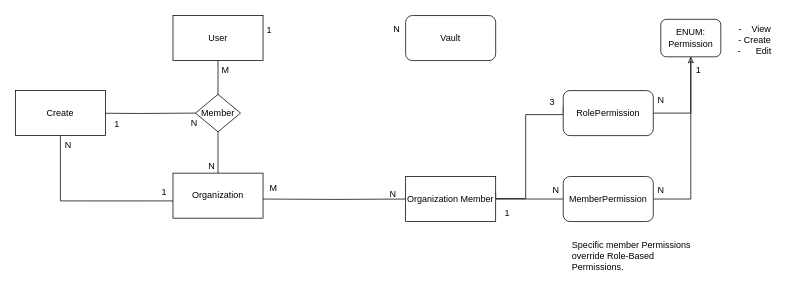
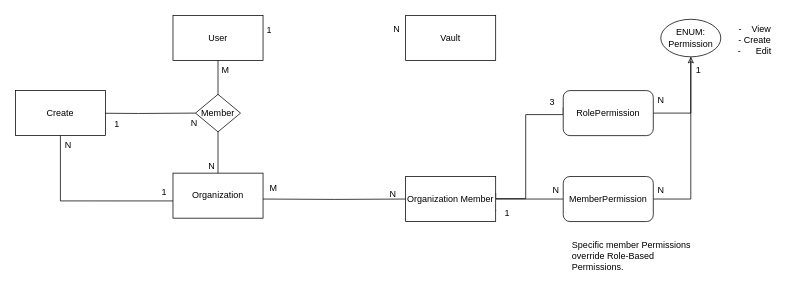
  <mxCell id="0" />
  <mxCell id="1" parent="0" />
  <mxCell id="2" value="User" style="rounded=0;whiteSpace=wrap;html=1;" parent="1" vertex="1"><mxGeometry x="230" y="20" width="120" height="60" as="geometry" /></mxCell>
  <mxCell id="3" value="Organization&lt;span style=&quot;color: rgba(0, 0, 0, 0); font-family: monospace; font-size: 0px; text-align: start; text-wrap: nowrap;&quot;&gt;%3CmxGraphModel%3E%3Croot%3E%3CmxCell%20id%3D%220%22%2F%3E%3CmxCell%20id%3D%221%22%20parent%3D%220%22%2F%3E%3CmxCell%20id%3D%222%22%20value%3D%22User%22%20style%3D%22rounded%3D0%3BwhiteSpace%3Dwrap%3Bhtml%3D1%3B%22%20vertex%3D%221%22%20parent%3D%221%22%3E%3CmxGeometry%20x%3D%22360%22%20y%3D%22160%22%20width%3D%22120%22%20height%3D%2260%22%20as%3D%22geometry%22%2F%3E%3C%2FmxCell%3E%3C%2Froot%3E%3C%2FmxGraphModel%3E&lt;/span&gt;" style="rounded=0;whiteSpace=wrap;html=1;" parent="1" vertex="1"><mxGeometry x="230" y="230" width="120" height="60" as="geometry" /></mxCell>
- <mxCell id="4" value="Vault" style="whiteSpace=wrap;html=1;rounded=1;" parent="1" vertex="1"><mxGeometry x="540" y="20" width="120" height="60" as="geometry" /></mxCell>
+ <mxCell id="4" value="Vault" style="rounded=0;whiteSpace=wrap;html=1;" parent="1" vertex="1"><mxGeometry x="540" y="20" width="120" height="60" as="geometry" /></mxCell>
  <mxCell id="5" value="" style="endArrow=none;html=1;rounded=0;exitX=0.5;exitY=1;exitDx=0;exitDy=0;entryX=0.5;entryY=0;entryDx=0;entryDy=0;" parent="1" edge="1"><mxGeometry relative="1" as="geometry"><mxPoint x="290" y="80" as="sourcePoint" /><mxPoint x="290" y="230" as="targetPoint" /></mxGeometry></mxCell>
  <mxCell id="6" value="M" style="resizable=0;html=1;whiteSpace=wrap;align=left;verticalAlign=bottom;" parent="5" connectable="0" vertex="1"><mxGeometry x="-1" relative="1" as="geometry"><mxPoint x="3" y="21" as="offset" /></mxGeometry></mxCell>
  <mxCell id="7" value="N" style="resizable=0;html=1;whiteSpace=wrap;align=right;verticalAlign=bottom;" parent="5" connectable="0" vertex="1"><mxGeometry x="1" relative="1" as="geometry"><mxPoint x="-3" y="-1" as="offset" /></mxGeometry></mxCell>
  <mxCell id="8" value="Member" style="rhombus;whiteSpace=wrap;html=1;" parent="1" vertex="1"><mxGeometry x="260" y="125" width="60" height="50" as="geometry" /></mxCell>
  <mxCell id="9" value="N" style="resizable=0;html=1;whiteSpace=wrap;align=left;verticalAlign=bottom;" parent="1" connectable="0" vertex="1"><mxGeometry x="303" y="111" as="geometry"><mxPoint x="219" y="-65" as="offset" /></mxGeometry></mxCell>
  <mxCell id="10" value="1" style="resizable=0;html=1;whiteSpace=wrap;align=left;verticalAlign=bottom;" parent="1" connectable="0" vertex="1"><mxGeometry x="313" y="121" as="geometry"><mxPoint x="40" y="-73" as="offset" /></mxGeometry></mxCell>
  <mxCell id="11" style="edgeStyle=orthogonalEdgeStyle;rounded=0;orthogonalLoop=1;jettySize=auto;html=1;entryX=0;entryY=0.5;entryDx=0;entryDy=0;endArrow=none;endFill=0;" parent="1" target="15" edge="1"><mxGeometry relative="1" as="geometry"><mxPoint x="350" y="264.5" as="sourcePoint" /></mxGeometry></mxCell>
  <mxCell id="12" style="edgeStyle=orthogonalEdgeStyle;rounded=0;orthogonalLoop=1;jettySize=auto;html=1;entryX=0;entryY=0.5;entryDx=0;entryDy=0;endArrow=none;endFill=0;" parent="1" source="15" target="19" edge="1"><mxGeometry relative="1" as="geometry" /></mxCell>
  <mxCell id="13" value="1" style="edgeLabel;html=1;align=center;verticalAlign=middle;resizable=0;points=[];" parent="12" vertex="1" connectable="0"><mxGeometry x="-0.733" y="3" relative="1" as="geometry"><mxPoint x="-15" y="15" as="offset" /></mxGeometry></mxCell>
  <mxCell id="14" style="edgeStyle=orthogonalEdgeStyle;rounded=0;orthogonalLoop=1;jettySize=auto;html=1;entryX=0;entryY=0.25;entryDx=0;entryDy=0;endArrow=none;endFill=0;exitX=1;exitY=0.25;exitDx=0;exitDy=0;" parent="1" edge="1"><mxGeometry relative="1" as="geometry"><mxPoint x="660" y="256.5" as="sourcePoint" /><mxPoint x="750" y="142" as="targetPoint" /><Array as="points"><mxPoint x="660" y="264" /><mxPoint x="700" y="264" /><mxPoint x="700" y="152" /><mxPoint x="750" y="152" /></Array></mxGeometry></mxCell>
  <mxCell id="15" value="Organization Member" style="rounded=0;whiteSpace=wrap;html=1;" parent="1" vertex="1"><mxGeometry x="540" y="234.5" width="120" height="60" as="geometry" /></mxCell>
  <mxCell id="16" value="N" style="resizable=0;html=1;whiteSpace=wrap;align=left;verticalAlign=bottom;" parent="1" connectable="0" vertex="1"><mxGeometry x="110" y="230" as="geometry"><mxPoint x="407" y="36" as="offset" /></mxGeometry></mxCell>
  <mxCell id="17" value="M" style="resizable=0;html=1;whiteSpace=wrap;align=left;verticalAlign=bottom;" parent="1" connectable="0" vertex="1"><mxGeometry x="284" y="121" as="geometry"><mxPoint x="73" y="137" as="offset" /></mxGeometry></mxCell>
  <mxCell id="18" style="edgeStyle=orthogonalEdgeStyle;rounded=0;orthogonalLoop=1;jettySize=auto;html=1;entryX=0.5;entryY=1;entryDx=0;entryDy=0;endArrow=classic;endFill=0;" parent="1" source="19" target="34" edge="1"><mxGeometry relative="1" as="geometry" /></mxCell>
  <mxCell id="19" value="MemberPermission" style="rounded=1;whiteSpace=wrap;html=1;" parent="1" vertex="1"><mxGeometry x="750" y="234.5" width="120" height="60" as="geometry" /></mxCell>
  <mxCell id="20" style="edgeStyle=orthogonalEdgeStyle;rounded=0;orthogonalLoop=1;jettySize=auto;html=1;endArrow=none;endFill=0;" parent="1" target="8" edge="1"><mxGeometry relative="1" as="geometry"><mxPoint x="107" y="150" as="sourcePoint" /></mxGeometry></mxCell>
  <mxCell id="21" value="Create" style="rounded=0;whiteSpace=wrap;html=1;" parent="1" vertex="1"><mxGeometry x="20" y="120" width="120" height="60" as="geometry" /></mxCell>
  <mxCell id="22" style="edgeStyle=orthogonalEdgeStyle;rounded=0;orthogonalLoop=1;jettySize=auto;html=1;entryX=0;entryY=0.617;entryDx=0;entryDy=0;entryPerimeter=0;exitX=0.5;exitY=1;exitDx=0;exitDy=0;endArrow=none;endFill=0;" parent="1" source="21" target="3" edge="1"><mxGeometry relative="1" as="geometry" /></mxCell>
  <mxCell id="23" value="N" style="text;html=1;align=center;verticalAlign=middle;resizable=0;points=[];autosize=1;strokeColor=none;fillColor=none;" parent="1" vertex="1"><mxGeometry x="75" y="178" width="30" height="30" as="geometry" /></mxCell>
  <mxCell id="24" value="1" style="text;html=1;align=center;verticalAlign=middle;resizable=0;points=[];autosize=1;strokeColor=none;fillColor=none;" parent="1" vertex="1"><mxGeometry x="203" y="241" width="30" height="30" as="geometry" /></mxCell>
  <mxCell id="25" value="1" style="text;html=1;align=center;verticalAlign=middle;resizable=0;points=[];autosize=1;strokeColor=none;fillColor=none;" parent="1" vertex="1"><mxGeometry x="140" y="150" width="30" height="30" as="geometry" /></mxCell>
  <mxCell id="26" value="N" style="text;html=1;align=center;verticalAlign=middle;resizable=0;points=[];autosize=1;strokeColor=none;fillColor=none;" parent="1" vertex="1"><mxGeometry x="243" y="149" width="30" height="30" as="geometry" /></mxCell>
  <mxCell id="27" style="edgeStyle=orthogonalEdgeStyle;rounded=0;orthogonalLoop=1;jettySize=auto;html=1;exitX=1;exitY=0.5;exitDx=0;exitDy=0;entryX=0.5;entryY=1;entryDx=0;entryDy=0;endArrow=none;endFill=0;" parent="1" source="28" target="34" edge="1"><mxGeometry relative="1" as="geometry" /></mxCell>
  <mxCell id="28" value="RolePermission" style="rounded=1;whiteSpace=wrap;html=1;" parent="1" vertex="1"><mxGeometry x="750" y="120" width="120" height="60" as="geometry" /></mxCell>
  <mxCell id="29" value="-&amp;nbsp; &amp;nbsp; View&lt;div&gt;- Create&lt;/div&gt;&lt;div&gt;-&amp;nbsp; &amp;nbsp; &amp;nbsp; Edit&lt;/div&gt;&lt;div&gt;&lt;br&gt;&lt;/div&gt;" style="text;html=1;align=center;verticalAlign=middle;resizable=0;points=[];autosize=1;strokeColor=none;fillColor=none;" parent="1" vertex="1"><mxGeometry x="970" y="25" width="70" height="70" as="geometry" /></mxCell>
  <mxCell id="30" value="3" style="text;html=1;align=center;verticalAlign=middle;resizable=0;points=[];autosize=1;strokeColor=none;fillColor=none;" parent="1" vertex="1"><mxGeometry x="720" y="121" width="30" height="30" as="geometry" /></mxCell>
  <mxCell id="31" value="N" style="text;html=1;align=center;verticalAlign=middle;resizable=0;points=[];autosize=1;strokeColor=none;fillColor=none;" parent="1" vertex="1"><mxGeometry x="725" y="238" width="30" height="30" as="geometry" /></mxCell>
  <mxCell id="32" value="1" style="text;html=1;align=center;verticalAlign=middle;resizable=0;points=[];autosize=1;strokeColor=none;fillColor=none;" parent="1" vertex="1"><mxGeometry x="660" y="268" width="30" height="30" as="geometry" /></mxCell>
  <mxCell id="33" value="&lt;h1 style=&quot;margin-top: 0px; line-height: 40%;&quot;&gt;&lt;span style=&quot;background-color: initial; font-size: 12px; font-weight: normal;&quot;&gt;Specific member Permissions override Role-Based Permissions.&lt;/span&gt;&lt;br&gt;&lt;/h1&gt;" style="text;html=1;whiteSpace=wrap;overflow=hidden;rounded=0;" parent="1" vertex="1"><mxGeometry x="760" y="310" width="180" height="50" as="geometry" /></mxCell>
- <mxCell id="34" value="ENUM:&lt;div&gt;Permission&lt;/div&gt;" style="whiteSpace=wrap;html=1;rounded=1;" parent="1" vertex="1"><mxGeometry x="880" y="25" width="80" height="50" as="geometry" /></mxCell>
+ <mxCell id="34" value="ENUM:&lt;div&gt;Permission&lt;/div&gt;" style="ellipse;whiteSpace=wrap;html=1;" parent="1" vertex="1"><mxGeometry x="880" y="25" width="80" height="50" as="geometry" /></mxCell>
  <mxCell id="35" value="1" style="text;html=1;align=center;verticalAlign=middle;resizable=0;points=[];autosize=1;strokeColor=none;fillColor=none;" parent="1" vertex="1"><mxGeometry x="915" y="78" width="30" height="30" as="geometry" /></mxCell>
  <mxCell id="36" value="N" style="text;html=1;align=center;verticalAlign=middle;resizable=0;points=[];autosize=1;strokeColor=none;fillColor=none;" parent="1" vertex="1"><mxGeometry x="865" y="118" width="30" height="30" as="geometry" /></mxCell>
  <mxCell id="37" value="N" style="text;html=1;align=center;verticalAlign=middle;resizable=0;points=[];autosize=1;strokeColor=none;fillColor=none;" parent="1" vertex="1"><mxGeometry x="865" y="238" width="30" height="30" as="geometry" /></mxCell>
